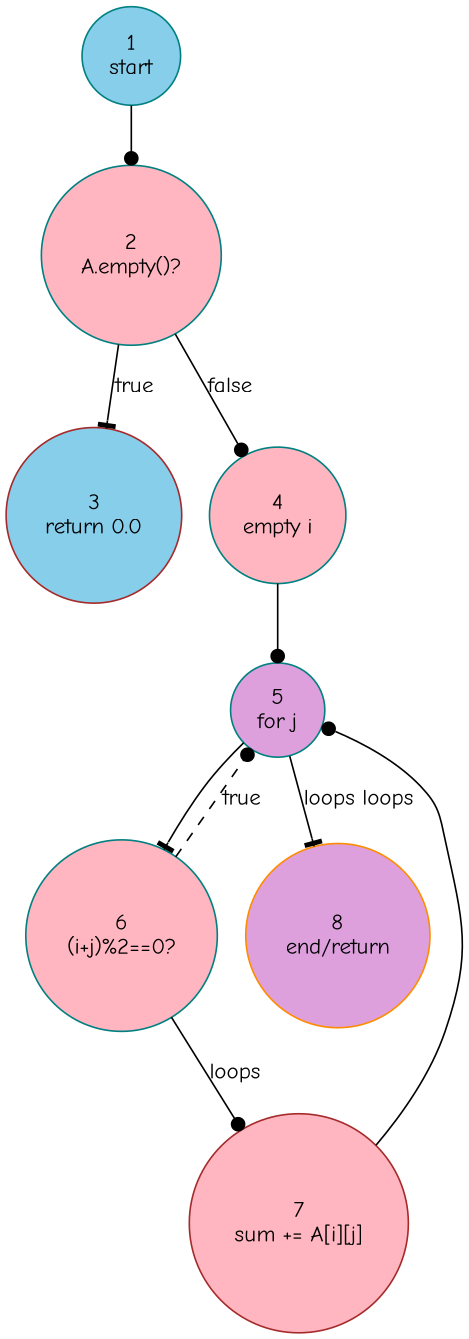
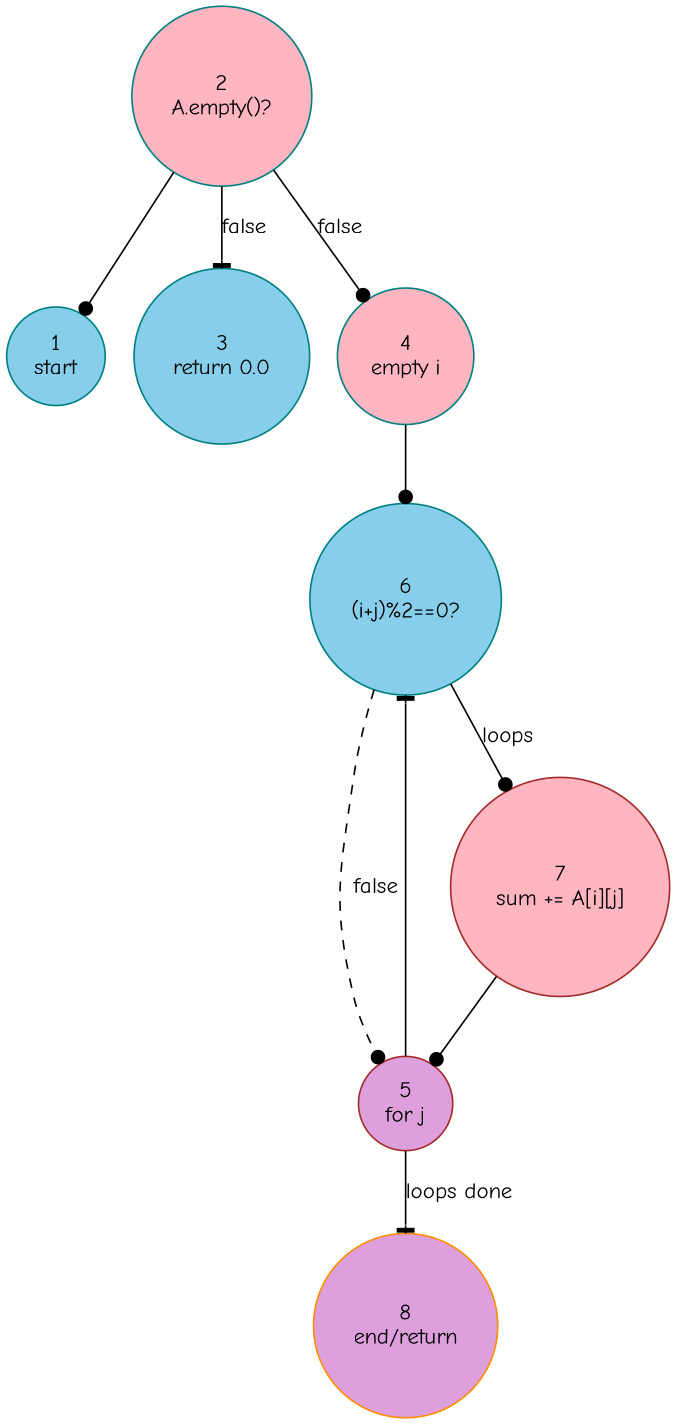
  digraph {
    fontname="Comic Neue"
    node [color=teal fillcolor=skyblue fontname="Comic Neue" shape=circle style=filled]
    edge [arrowhead=dot fontname="Comic Neue"]
    n1 [label="1\nstart"]
    n2 [fillcolor=lightpink label="2\nA.empty()?"]
-   n3 [color=brown label="3\nreturn 0.0"]
+   n3 [label="3\nreturn 0.0"]
    n4 [fillcolor=lightpink label="4\nempty i"]
-   n5 [fillcolor=plum label="5\nfor j"]
-   n6 [fillcolor=lightpink label="6\n(i+j)%2==0?"]
+   n5 [color=brown fillcolor=plum label="5\nfor j"]
+   n6 [label="6\n(i+j)%2==0?"]
    n7 [color=darkorange fillcolor=plum label="8\nend/return"]
    n8 [color=brown fillcolor=lightpink label="7\nsum += A[i][j]"]
-   n1 -> n2
-   n2 -> n3 [arrowhead=tee label=true]
+   n2 -> n1
+   n2 -> n3 [arrowhead=tee label=false]
    n2 -> n4 [label=false]
-   n4 -> n5
+   n4 -> n6
    n5 -> n6 [arrowhead=tee]
-   n5 -> n7 [arrowhead=tee label="loops loops"]
-   n6 -> n5 [label=true style=dashed]
+   n5 -> n7 [arrowhead=tee label="loops done"]
+   n6 -> n5 [label=false style=dashed]
    n6 -> n8 [label=loops]
    n8 -> n5
  }
